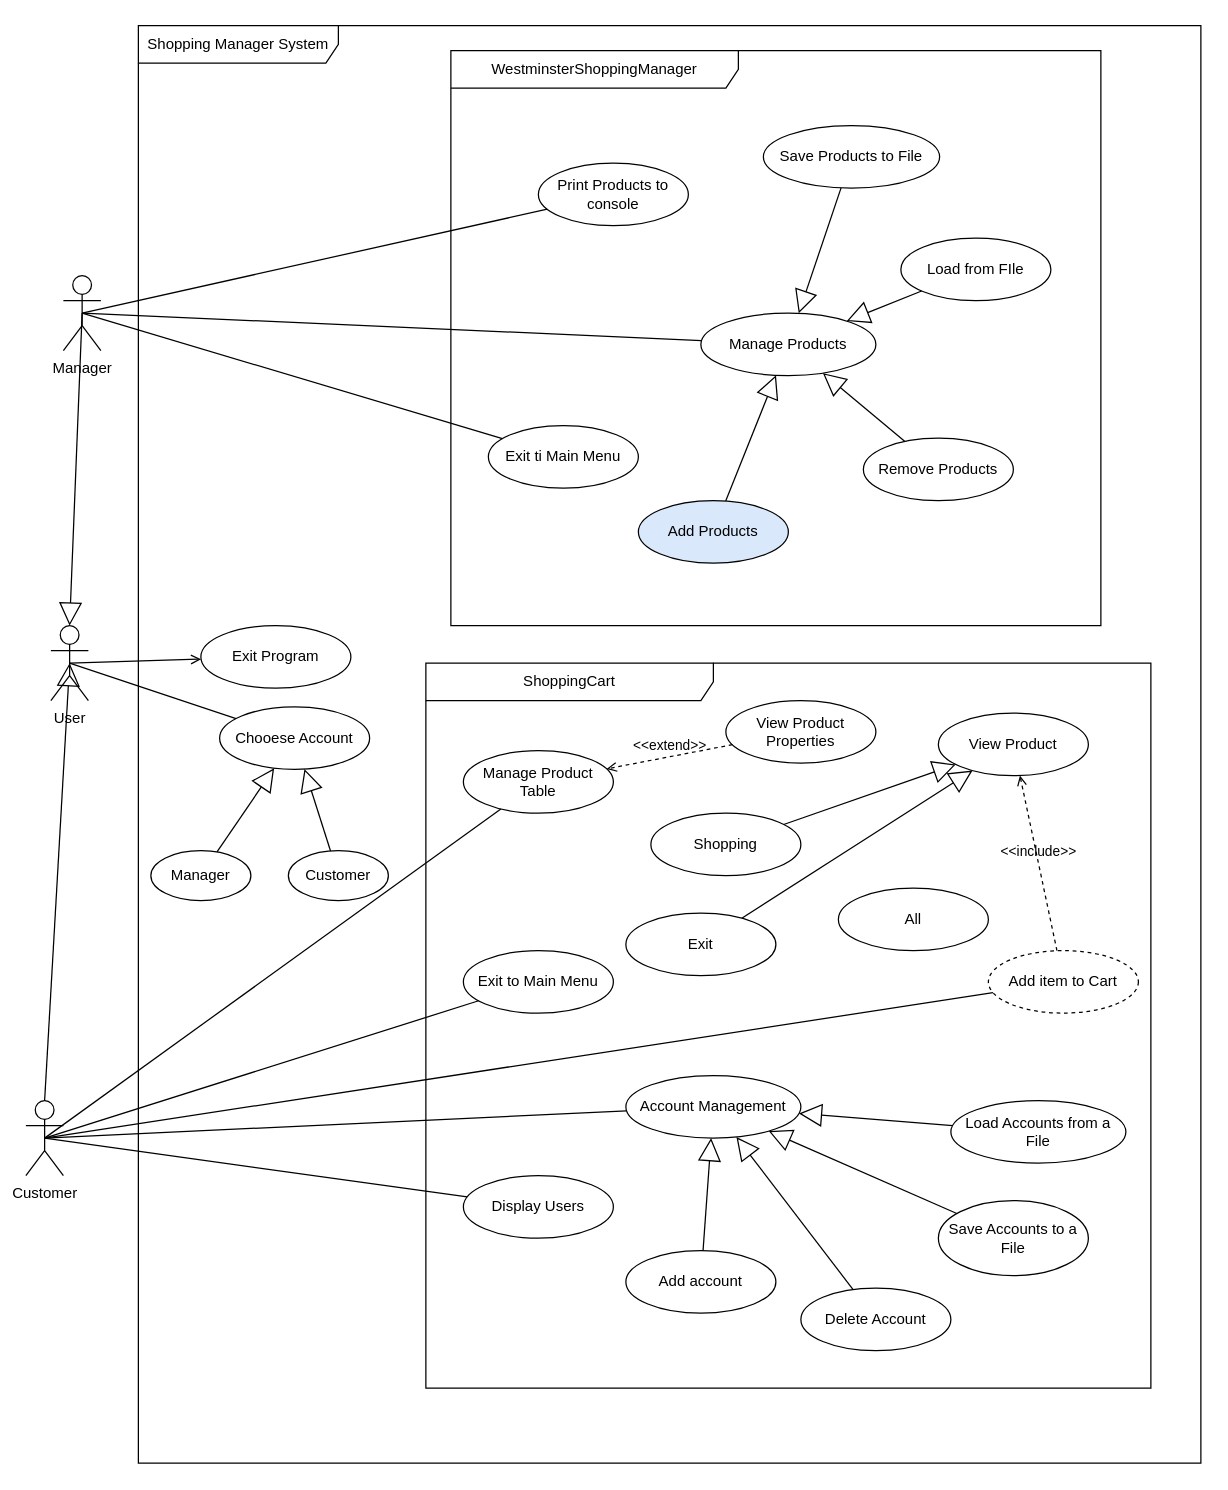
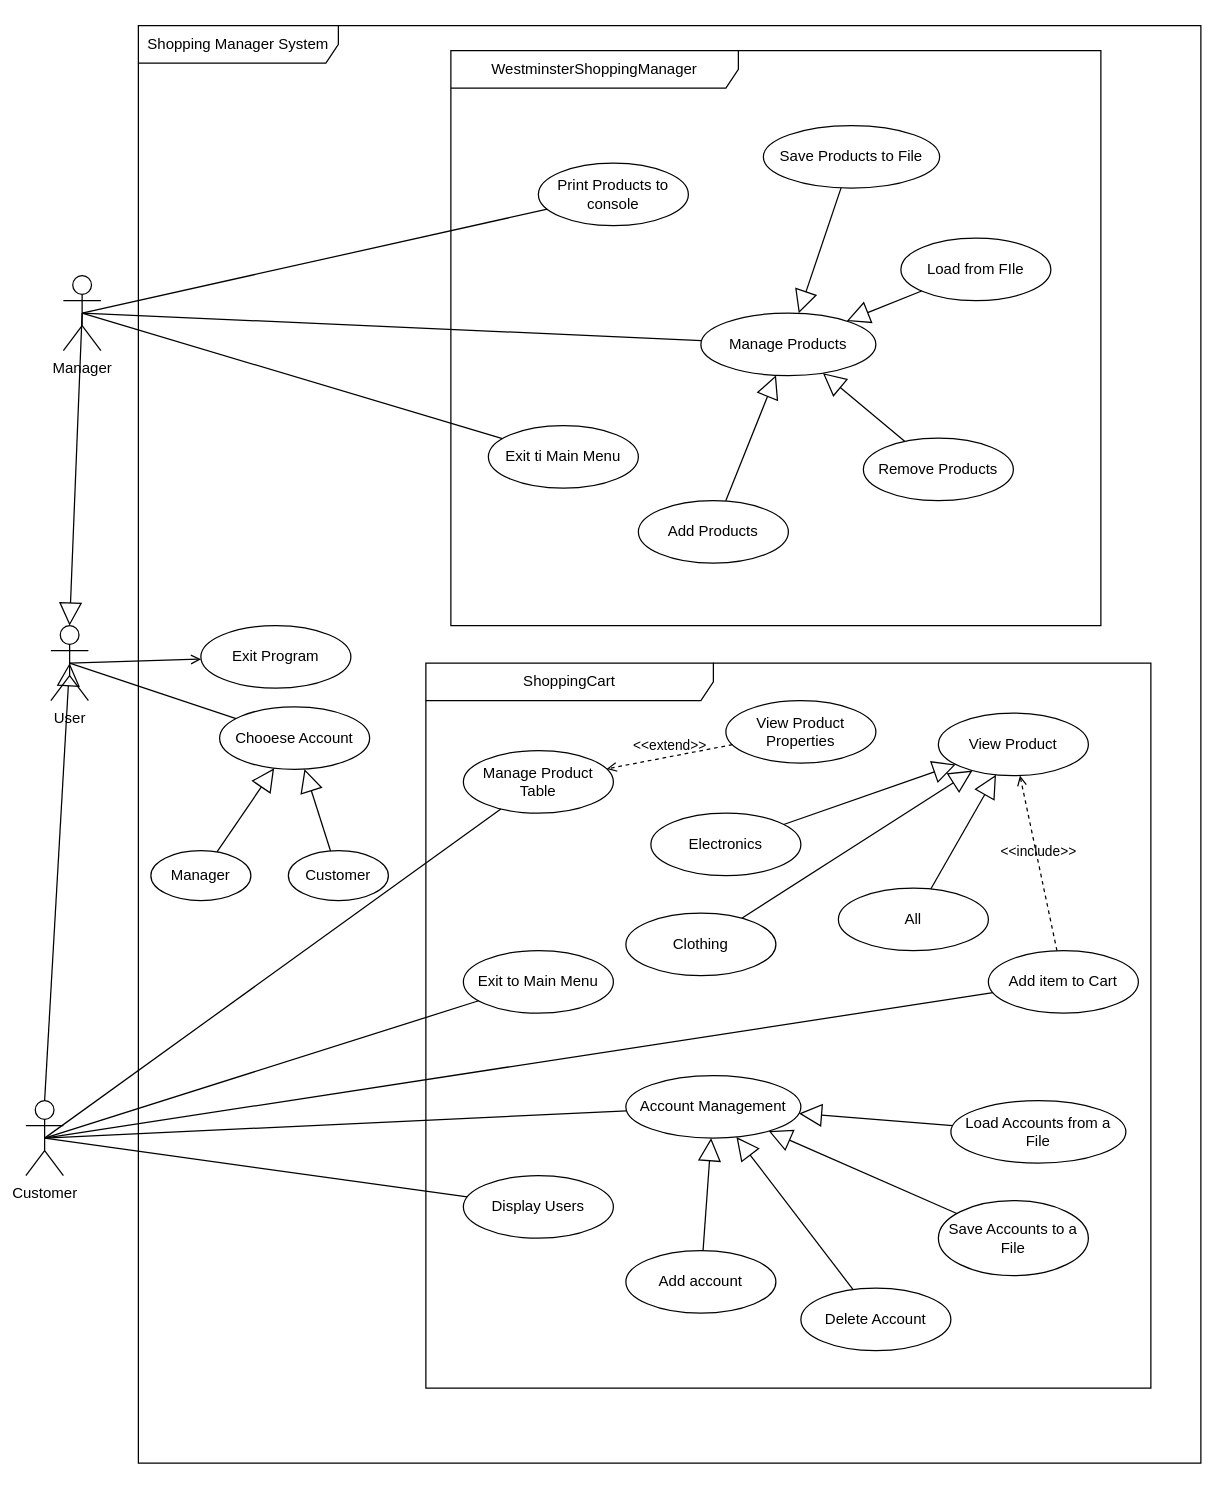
  <mxCell id="0" />
  <mxCell id="1" parent="0" />
  <mxCell id="2" value="Shopping Manager System" style="shape=umlFrame;whiteSpace=wrap;html=1;pointerEvents=0;recursiveResize=0;container=1;collapsible=0;width=160;" parent="1" vertex="1"><mxGeometry x="110" y="20" width="850" height="1150" as="geometry" /></mxCell>
  <mxCell id="3" value="ShoppingCart" style="shape=umlFrame;whiteSpace=wrap;html=1;pointerEvents=0;recursiveResize=0;container=1;collapsible=0;width=230;height=30;" vertex="1" parent="2"><mxGeometry x="230" y="510" width="580" height="580" as="geometry" /></mxCell>
  <mxCell id="4" value="Manage Product Table" style="ellipse;whiteSpace=wrap;html=1;" vertex="1" parent="3"><mxGeometry x="30" y="70" width="120" height="50" as="geometry" /></mxCell>
  <mxCell id="5" value="View Product" style="ellipse;whiteSpace=wrap;html=1;" vertex="1" parent="3"><mxGeometry x="410" y="40" width="120" height="50" as="geometry" /></mxCell>
  <mxCell id="6" value="Add account" style="ellipse;whiteSpace=wrap;html=1;" vertex="1" parent="3"><mxGeometry x="160" y="470" width="120" height="50" as="geometry" /></mxCell>
  <mxCell id="7" value="Account Management" style="ellipse;whiteSpace=wrap;html=1;" vertex="1" parent="3"><mxGeometry x="160" y="330" width="140" height="50" as="geometry" /></mxCell>
  <mxCell id="8" value="Delete Account" style="ellipse;whiteSpace=wrap;html=1;" vertex="1" parent="3"><mxGeometry x="300" y="500" width="120" height="50" as="geometry" /></mxCell>
- <mxCell id="9" value="Shopping" style="ellipse;whiteSpace=wrap;html=1;" vertex="1" parent="3"><mxGeometry x="180" y="120" width="120" height="50" as="geometry" /></mxCell>
- <mxCell id="10" value="Exit" style="ellipse;whiteSpace=wrap;html=1;" vertex="1" parent="3"><mxGeometry x="160" y="200" width="120" height="50" as="geometry" /></mxCell>
+ <mxCell id="9" value="Electronics" style="ellipse;whiteSpace=wrap;html=1;" vertex="1" parent="3"><mxGeometry x="180" y="120" width="120" height="50" as="geometry" /></mxCell>
+ <mxCell id="10" value="Clothing" style="ellipse;whiteSpace=wrap;html=1;" vertex="1" parent="3"><mxGeometry x="160" y="200" width="120" height="50" as="geometry" /></mxCell>
  <mxCell id="11" value="&amp;lt;&amp;lt;include&amp;gt;&amp;gt;" style="html=1;verticalAlign=bottom;labelBackgroundColor=none;endArrow=open;endFill=0;dashed=1;rounded=0;" edge="1" parent="3" source="16" target="5"><mxGeometry width="160" relative="1" as="geometry"><mxPoint x="346" y="424" as="sourcePoint" /><mxPoint x="150" y="510" as="targetPoint" /></mxGeometry></mxCell>
  <mxCell id="12" value="Display Users" style="ellipse;whiteSpace=wrap;html=1;" vertex="1" parent="3"><mxGeometry x="30" y="410" width="120" height="50" as="geometry" /></mxCell>
  <mxCell id="13" value="Save Accounts to a File" style="ellipse;whiteSpace=wrap;html=1;" vertex="1" parent="3"><mxGeometry x="410" y="430" width="120" height="60" as="geometry" /></mxCell>
  <mxCell id="14" value="Load Accounts from a File" style="ellipse;whiteSpace=wrap;html=1;" vertex="1" parent="3"><mxGeometry x="420" y="350" width="140" height="50" as="geometry" /></mxCell>
  <mxCell id="15" value="All" style="ellipse;whiteSpace=wrap;html=1;" vertex="1" parent="3"><mxGeometry x="330" y="180" width="120" height="50" as="geometry" /></mxCell>
- <mxCell id="16" value="Add item to Cart" style="ellipse;whiteSpace=wrap;html=1;dashed=1;" vertex="1" parent="3"><mxGeometry x="450" y="230" width="120" height="50" as="geometry" /></mxCell>
+ <mxCell id="16" value="Add item to Cart" style="ellipse;whiteSpace=wrap;html=1;" vertex="1" parent="3"><mxGeometry x="450" y="230" width="120" height="50" as="geometry" /></mxCell>
  <mxCell id="17" value="View Product Properties" style="ellipse;whiteSpace=wrap;html=1;" vertex="1" parent="3"><mxGeometry x="240" y="30" width="120" height="50" as="geometry" /></mxCell>
  <mxCell id="18" value="&amp;lt;&amp;lt;extend&amp;gt;&amp;gt;" style="html=1;verticalAlign=bottom;labelBackgroundColor=none;endArrow=open;endFill=0;dashed=1;rounded=0;" edge="1" parent="3" source="17" target="4"><mxGeometry width="160" relative="1" as="geometry"><mxPoint x="206" y="159" as="sourcePoint" /><mxPoint x="254" y="231" as="targetPoint" /></mxGeometry></mxCell>
+ <mxCell id="19" value="" style="endArrow=block;endSize=16;endFill=0;html=1;rounded=0;" edge="1" parent="3" source="15" target="5"><mxGeometry width="160" relative="1" as="geometry"><mxPoint x="294" y="239" as="sourcePoint" /><mxPoint x="180" y="180" as="targetPoint" /></mxGeometry></mxCell>
  <mxCell id="20" value="" style="endArrow=block;endSize=16;endFill=0;html=1;rounded=0;" edge="1" parent="3" source="9" target="5"><mxGeometry width="160" relative="1" as="geometry"><mxPoint x="264" y="241" as="sourcePoint" /><mxPoint x="216" y="169" as="targetPoint" /></mxGeometry></mxCell>
  <mxCell id="21" value="" style="endArrow=block;endSize=16;endFill=0;html=1;rounded=0;" edge="1" parent="3" source="10" target="5"><mxGeometry width="160" relative="1" as="geometry"><mxPoint x="254" y="231" as="sourcePoint" /><mxPoint x="206" y="159" as="targetPoint" /></mxGeometry></mxCell>
  <mxCell id="22" value="" style="endArrow=block;endSize=16;endFill=0;html=1;rounded=0;" edge="1" parent="3" source="6" target="7"><mxGeometry width="160" relative="1" as="geometry"><mxPoint x="156" y="280" as="sourcePoint" /><mxPoint x="184" y="160" as="targetPoint" /></mxGeometry></mxCell>
  <mxCell id="23" value="" style="endArrow=block;endSize=16;endFill=0;html=1;rounded=0;" edge="1" parent="3" source="8" target="7"><mxGeometry width="160" relative="1" as="geometry"><mxPoint x="154" y="384" as="sourcePoint" /><mxPoint x="320" y="348" as="targetPoint" /></mxGeometry></mxCell>
  <mxCell id="24" value="" style="endArrow=block;endSize=16;endFill=0;html=1;rounded=0;" edge="1" parent="3" source="13" target="7"><mxGeometry width="160" relative="1" as="geometry"><mxPoint x="252" y="501" as="sourcePoint" /><mxPoint x="308" y="390" as="targetPoint" /></mxGeometry></mxCell>
  <mxCell id="25" value="" style="endArrow=block;endSize=16;endFill=0;html=1;rounded=0;" edge="1" parent="3" source="14" target="7"><mxGeometry width="160" relative="1" as="geometry"><mxPoint x="242" y="491" as="sourcePoint" /><mxPoint x="298" y="380" as="targetPoint" /></mxGeometry></mxCell>
  <mxCell id="26" value="Exit to Main Menu" style="ellipse;whiteSpace=wrap;html=1;" vertex="1" parent="3"><mxGeometry x="30" y="230" width="120" height="50" as="geometry" /></mxCell>
  <mxCell id="27" value="WestminsterShoppingManager" style="shape=umlFrame;whiteSpace=wrap;html=1;pointerEvents=0;recursiveResize=0;container=1;collapsible=0;width=230;height=30;" vertex="1" parent="2"><mxGeometry x="250" y="20" width="520" height="460" as="geometry" /></mxCell>
  <mxCell id="28" value="Print Products to console" style="ellipse;whiteSpace=wrap;html=1;" vertex="1" parent="27"><mxGeometry x="70" y="90" width="120" height="50" as="geometry" /></mxCell>
  <mxCell id="29" value="Load from FIle" style="ellipse;whiteSpace=wrap;html=1;" vertex="1" parent="27"><mxGeometry x="360" y="150" width="120" height="50" as="geometry" /></mxCell>
  <mxCell id="30" value="Save Products to File" style="ellipse;whiteSpace=wrap;html=1;" vertex="1" parent="27"><mxGeometry x="250" y="60" width="141" height="50" as="geometry" /></mxCell>
- <mxCell id="31" value="Add Products" style="ellipse;whiteSpace=wrap;html=1;fillColor=#dae8fc;" vertex="1" parent="27"><mxGeometry x="150" y="360" width="120" height="50" as="geometry" /></mxCell>
+ <mxCell id="31" value="Add Products" style="ellipse;whiteSpace=wrap;html=1;" vertex="1" parent="27"><mxGeometry x="150" y="360" width="120" height="50" as="geometry" /></mxCell>
  <mxCell id="32" value="Manage Products" style="ellipse;whiteSpace=wrap;html=1;" vertex="1" parent="27"><mxGeometry x="200" y="210" width="140" height="50" as="geometry" /></mxCell>
  <mxCell id="33" value="Remove Products" style="ellipse;whiteSpace=wrap;html=1;" vertex="1" parent="27"><mxGeometry x="330" y="310" width="120" height="50" as="geometry" /></mxCell>
  <mxCell id="34" value="" style="endArrow=block;endSize=16;endFill=0;html=1;rounded=0;" edge="1" parent="27" source="31" target="32"><mxGeometry width="160" relative="1" as="geometry"><mxPoint x="230" y="310" as="sourcePoint" /><mxPoint x="390" y="310" as="targetPoint" /></mxGeometry></mxCell>
  <mxCell id="35" value="" style="endArrow=block;endSize=16;endFill=0;html=1;rounded=0;" edge="1" parent="27" source="33" target="32"><mxGeometry width="160" relative="1" as="geometry"><mxPoint x="129" y="460" as="sourcePoint" /><mxPoint x="181" y="310" as="targetPoint" /></mxGeometry></mxCell>
  <mxCell id="36" value="" style="endArrow=block;endSize=16;endFill=0;html=1;rounded=0;" edge="1" parent="27" source="30" target="32"><mxGeometry width="160" relative="1" as="geometry"><mxPoint x="152" y="462" as="sourcePoint" /><mxPoint x="228" y="379" as="targetPoint" /></mxGeometry></mxCell>
  <mxCell id="37" value="" style="endArrow=block;endSize=16;endFill=0;html=1;rounded=0;" edge="1" parent="27" source="29" target="32"><mxGeometry width="160" relative="1" as="geometry"><mxPoint x="353" as="sourcePoint" /><mxPoint x="257" y="330" as="targetPoint" /></mxGeometry></mxCell>
  <mxCell id="38" value="Exit ti Main Menu" style="ellipse;whiteSpace=wrap;html=1;" vertex="1" parent="27"><mxGeometry x="30" y="300" width="120" height="50" as="geometry" /></mxCell>
  <mxCell id="39" value="Exit Program" style="ellipse;whiteSpace=wrap;html=1;" vertex="1" parent="2"><mxGeometry x="50" y="480" width="120" height="50" as="geometry" /></mxCell>
  <mxCell id="40" value="Chooese Account" style="ellipse;whiteSpace=wrap;html=1;" vertex="1" parent="2"><mxGeometry x="65" y="545" width="120" height="50" as="geometry" /></mxCell>
  <mxCell id="41" value="Manager" style="ellipse;whiteSpace=wrap;html=1;" vertex="1" parent="2"><mxGeometry x="10" y="660" width="80" height="40" as="geometry" /></mxCell>
  <mxCell id="42" value="Customer" style="ellipse;whiteSpace=wrap;html=1;" vertex="1" parent="2"><mxGeometry x="120" y="660" width="80" height="40" as="geometry" /></mxCell>
  <mxCell id="43" value="" style="endArrow=block;endSize=16;endFill=0;html=1;rounded=0;" edge="1" parent="2" source="42" target="40"><mxGeometry width="160" relative="1" as="geometry"><mxPoint x="145" y="810" as="sourcePoint" /><mxPoint x="-90" y="630" as="targetPoint" /></mxGeometry></mxCell>
  <mxCell id="44" value="" style="endArrow=block;endSize=16;endFill=0;html=1;rounded=0;" edge="1" parent="2" source="41" target="40"><mxGeometry width="160" relative="1" as="geometry"><mxPoint x="160" y="671" as="sourcePoint" /><mxPoint x="133" y="619" as="targetPoint" /></mxGeometry></mxCell>
  <mxCell id="45" value="User" style="shape=umlActor;verticalLabelPosition=bottom;verticalAlign=top;html=1;" vertex="1" parent="1"><mxGeometry x="40" y="500" width="30" height="60" as="geometry" /></mxCell>
  <mxCell id="46" value="" style="endArrow=block;endSize=16;endFill=0;html=1;rounded=0;exitX=0.5;exitY=0;exitDx=0;exitDy=0;exitPerimeter=0;entryX=0.5;entryY=0.5;entryDx=0;entryDy=0;entryPerimeter=0;" edge="1" parent="1" source="50" target="45"><mxGeometry width="160" relative="1" as="geometry"><mxPoint x="150" y="460" as="sourcePoint" /><mxPoint x="-40" y="530" as="targetPoint" /></mxGeometry></mxCell>
  <mxCell id="47" value="" style="endArrow=block;endSize=16;endFill=0;html=1;rounded=0;entryX=0.5;entryY=0;entryDx=0;entryDy=0;entryPerimeter=0;exitX=0.5;exitY=0.5;exitDx=0;exitDy=0;exitPerimeter=0;" edge="1" parent="1" source="55" target="45"><mxGeometry width="160" relative="1" as="geometry"><mxPoint x="255" y="780" as="sourcePoint" /><mxPoint x="25" y="190" as="targetPoint" /></mxGeometry></mxCell>
  <mxCell id="48" value="" style="endArrow=open;html=1;rounded=0;exitX=0.5;exitY=0.5;exitDx=0;exitDy=0;exitPerimeter=0;" edge="1" parent="1" source="45" target="39"><mxGeometry width="50" height="50" relative="1" as="geometry"><mxPoint x="255" y="830" as="sourcePoint" /><mxPoint x="458" y="618" as="targetPoint" /></mxGeometry></mxCell>
  <mxCell id="49" value="" style="endArrow=none;html=1;rounded=0;exitX=0.5;exitY=0.5;exitDx=0;exitDy=0;exitPerimeter=0;" edge="1" parent="1" source="45" target="40"><mxGeometry width="50" height="50" relative="1" as="geometry"><mxPoint x="5" y="620" as="sourcePoint" /><mxPoint x="185" y="552" as="targetPoint" /></mxGeometry></mxCell>
  <mxCell id="50" value="Customer" style="shape=umlActor;verticalLabelPosition=bottom;verticalAlign=top;html=1;" vertex="1" parent="1"><mxGeometry x="20" y="880" width="30" height="60" as="geometry" /></mxCell>
  <mxCell id="51" value="" style="endArrow=none;html=1;rounded=0;exitX=0.5;exitY=0.5;exitDx=0;exitDy=0;exitPerimeter=0;" edge="1" parent="1" source="50" target="7"><mxGeometry width="50" height="50" relative="1" as="geometry"><mxPoint x="1005" y="790" as="sourcePoint" /><mxPoint x="557" y="857" as="targetPoint" /></mxGeometry></mxCell>
  <mxCell id="52" value="" style="endArrow=none;html=1;rounded=0;exitX=0.5;exitY=0.5;exitDx=0;exitDy=0;exitPerimeter=0;" edge="1" parent="1" source="50" target="16"><mxGeometry width="50" height="50" relative="1" as="geometry"><mxPoint x="1025" y="1010" as="sourcePoint" /><mxPoint x="799" y="837" as="targetPoint" /></mxGeometry></mxCell>
  <mxCell id="53" value="" style="endArrow=none;html=1;rounded=0;exitX=0.5;exitY=0.5;exitDx=0;exitDy=0;exitPerimeter=0;" edge="1" parent="1" source="50" target="12"><mxGeometry width="50" height="50" relative="1" as="geometry"><mxPoint x="1025" y="1010" as="sourcePoint" /><mxPoint x="837" y="1193" as="targetPoint" /></mxGeometry></mxCell>
  <mxCell id="54" value="" style="endArrow=none;html=1;rounded=0;exitX=0.5;exitY=0.5;exitDx=0;exitDy=0;exitPerimeter=0;" edge="1" parent="1" source="50" target="4"><mxGeometry width="50" height="50" relative="1" as="geometry"><mxPoint x="-434.92" y="810" as="sourcePoint" /><mxPoint x="-160.003" y="813.688" as="targetPoint" /></mxGeometry></mxCell>
  <mxCell id="55" value="Manager" style="shape=umlActor;verticalLabelPosition=bottom;verticalAlign=top;html=1;" parent="1" vertex="1"><mxGeometry x="50" y="220" width="30" height="60" as="geometry" /></mxCell>
  <mxCell id="56" value="" style="endArrow=none;html=1;rounded=0;exitX=0.5;exitY=0.5;exitDx=0;exitDy=0;exitPerimeter=0;" edge="1" parent="1" source="55" target="32"><mxGeometry width="50" height="50" relative="1" as="geometry"><mxPoint x="215" y="390" as="sourcePoint" /><mxPoint x="461" y="198" as="targetPoint" /></mxGeometry></mxCell>
  <mxCell id="57" value="" style="endArrow=none;html=1;rounded=0;exitX=0.5;exitY=0.5;exitDx=0;exitDy=0;exitPerimeter=0;" edge="1" parent="1" source="55" target="28"><mxGeometry width="50" height="50" relative="1" as="geometry"><mxPoint x="205" y="380" as="sourcePoint" /><mxPoint x="451" y="188" as="targetPoint" /></mxGeometry></mxCell>
  <mxCell id="58" value="" style="endArrow=none;html=1;rounded=0;exitX=0.5;exitY=0.5;exitDx=0;exitDy=0;exitPerimeter=0;" edge="1" parent="1" source="55" target="38"><mxGeometry width="50" height="50" relative="1" as="geometry"><mxPoint x="75" y="260" as="sourcePoint" /><mxPoint x="571" y="282" as="targetPoint" /></mxGeometry></mxCell>
  <mxCell id="59" value="" style="endArrow=none;html=1;rounded=0;exitX=0.5;exitY=0.5;exitDx=0;exitDy=0;exitPerimeter=0;" edge="1" parent="1" source="50" target="26"><mxGeometry width="50" height="50" relative="1" as="geometry"><mxPoint x="45" y="920" as="sourcePoint" /><mxPoint x="804" y="804" as="targetPoint" /></mxGeometry></mxCell>
